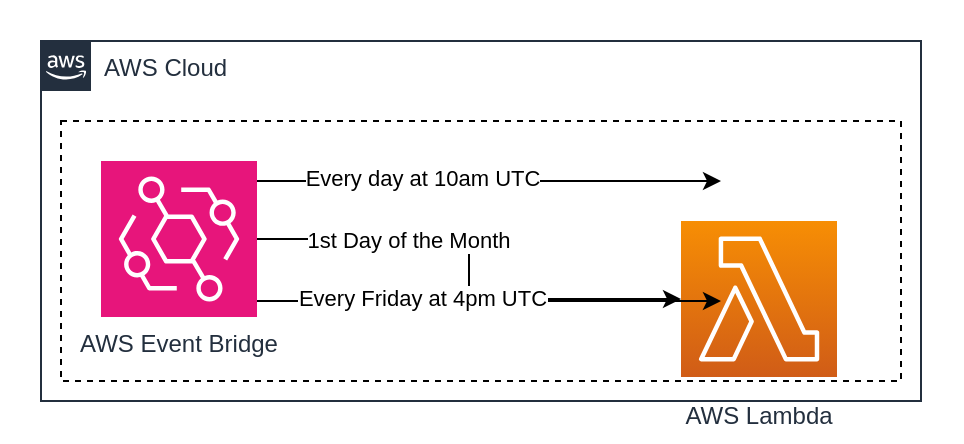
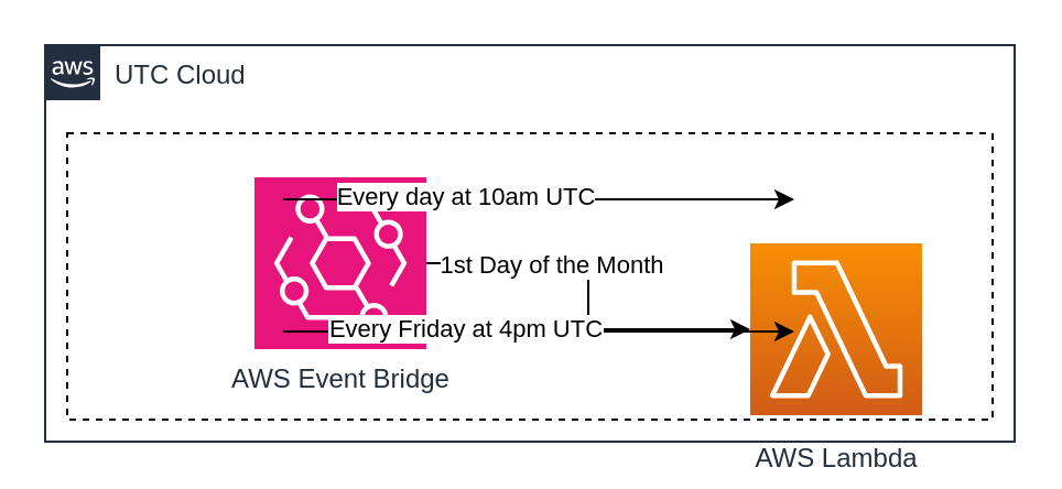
  <mxCell id="0" />
  <mxCell id="1" parent="0" />
- <mxCell id="2" value="AWS Cloud" style="points=[[0,0],[0.25,0],[0.5,0],[0.75,0],[1,0],[1,0.25],[1,0.5],[1,0.75],[1,1],[0.75,1],[0.5,1],[0.25,1],[0,1],[0,0.75],[0,0.5],[0,0.25]];outlineConnect=0;gradientColor=none;html=1;whiteSpace=wrap;fontSize=12;fontStyle=0;shape=mxgraph.aws4.group;grIcon=mxgraph.aws4.group_aws_cloud_alt;strokeColor=#232F3E;fillColor=none;verticalAlign=top;align=left;spacingLeft=30;fontColor=#232F3E;dashed=0;labelBackgroundColor=#ffffff;container=1;pointerEvents=0;collapsible=0;recursiveResize=0;" parent="1" vertex="1"><mxGeometry x="20" y="20" width="440" height="180" as="geometry" /></mxCell>
+ <mxCell id="2" value="UTC Cloud" style="points=[[0,0],[0.25,0],[0.5,0],[0.75,0],[1,0],[1,0.25],[1,0.5],[1,0.75],[1,1],[0.75,1],[0.5,1],[0.25,1],[0,1],[0,0.75],[0,0.5],[0,0.25]];outlineConnect=0;gradientColor=none;html=1;whiteSpace=wrap;fontSize=12;fontStyle=0;shape=mxgraph.aws4.group;grIcon=mxgraph.aws4.group_aws_cloud_alt;strokeColor=#232F3E;fillColor=none;verticalAlign=top;align=left;spacingLeft=30;fontColor=#232F3E;dashed=0;labelBackgroundColor=#ffffff;container=1;pointerEvents=0;collapsible=0;recursiveResize=0;" parent="1" vertex="1"><mxGeometry x="20" y="20" width="440" height="180" as="geometry" /></mxCell>
  <mxCell id="3" value="" style="rounded=0;whiteSpace=wrap;html=1;labelBackgroundColor=none;fillColor=none;dashed=1;container=1;pointerEvents=0;collapsible=0;recursiveResize=0;align=center;verticalAlign=top;" parent="2" vertex="1"><mxGeometry x="10" y="40" width="420" height="130" as="geometry" /></mxCell>
  <mxCell id="4" style="edgeStyle=orthogonalEdgeStyle;rounded=0;orthogonalLoop=1;jettySize=auto;html=1;" edge="1" parent="3" source="6" target="7"><mxGeometry relative="1" as="geometry" /></mxCell>
  <mxCell id="5" value="1st Day of the Month" style="edgeLabel;html=1;align=center;verticalAlign=middle;resizable=0;points=[];" vertex="1" connectable="0" parent="4"><mxGeometry x="-0.405" y="2" relative="1" as="geometry"><mxPoint x="3" y="2" as="offset" /></mxGeometry></mxCell>
- <mxCell id="6" value="AWS Event Bridge" style="sketch=0;points=[[0,0,0],[0.25,0,0],[0.5,0,0],[0.75,0,0],[1,0,0],[0,1,0],[0.25,1,0],[0.5,1,0],[0.75,1,0],[1,1,0],[0,0.25,0],[0,0.5,0],[0,0.75,0],[1,0.25,0],[1,0.5,0],[1,0.75,0]];outlineConnect=0;fontColor=#232F3E;fillColor=#E7157B;strokeColor=#ffffff;dashed=0;verticalLabelPosition=bottom;verticalAlign=top;align=center;html=1;fontSize=12;fontStyle=0;aspect=fixed;shape=mxgraph.aws4.resourceIcon;resIcon=mxgraph.aws4.eventbridge;" vertex="1" parent="3"><mxGeometry x="20" y="20" width="78" height="78" as="geometry" /></mxCell>
+ <mxCell id="6" value="AWS Event Bridge" style="sketch=0;points=[[0,0,0],[0.25,0,0],[0.5,0,0],[0.75,0,0],[1,0,0],[0,1,0],[0.25,1,0],[0.5,1,0],[0.75,1,0],[1,1,0],[0,0.25,0],[0,0.5,0],[0,0.75,0],[1,0.25,0],[1,0.5,0],[1,0.75,0]];outlineConnect=0;fontColor=#232F3E;fillColor=#E7157B;strokeColor=#ffffff;dashed=0;verticalLabelPosition=bottom;verticalAlign=top;align=center;html=1;fontSize=12;fontStyle=0;aspect=fixed;shape=mxgraph.aws4.resourceIcon;resIcon=mxgraph.aws4.eventbridge;" vertex="1" parent="3"><mxGeometry x="85" y="20" width="78" height="78" as="geometry" /></mxCell>
  <mxCell id="7" value="AWS Lambda" style="outlineConnect=0;fontColor=#232F3E;gradientColor=#F78E04;gradientDirection=north;fillColor=#D05C17;strokeColor=#ffffff;dashed=0;verticalLabelPosition=bottom;verticalAlign=top;align=center;html=1;fontSize=12;fontStyle=0;aspect=fixed;shape=mxgraph.aws4.resourceIcon;resIcon=mxgraph.aws4.lambda;labelBackgroundColor=#ffffff;spacingTop=6;" vertex="1" parent="3"><mxGeometry x="310" y="50" width="78" height="78" as="geometry" /></mxCell>
  <mxCell id="8" style="edgeStyle=orthogonalEdgeStyle;rounded=0;orthogonalLoop=1;jettySize=auto;html=1;" edge="1" parent="3"><mxGeometry relative="1" as="geometry"><mxPoint x="98" y="90" as="sourcePoint" /><mxPoint x="330" y="90" as="targetPoint" /></mxGeometry></mxCell>
  <mxCell id="9" value="Every Friday at 4pm UTC" style="edgeLabel;html=1;align=center;verticalAlign=middle;resizable=0;points=[];" vertex="1" connectable="0" parent="8"><mxGeometry x="-0.405" y="2" relative="1" as="geometry"><mxPoint x="13" as="offset" /></mxGeometry></mxCell>
  <mxCell id="10" style="edgeStyle=orthogonalEdgeStyle;rounded=0;orthogonalLoop=1;jettySize=auto;html=1;" edge="1" parent="3"><mxGeometry relative="1" as="geometry"><mxPoint x="98" y="30" as="sourcePoint" /><mxPoint x="330" y="30" as="targetPoint" /></mxGeometry></mxCell>
  <mxCell id="11" value="Every day at 10am UTC" style="edgeLabel;html=1;align=center;verticalAlign=middle;resizable=0;points=[];" vertex="1" connectable="0" parent="10"><mxGeometry x="-0.405" y="2" relative="1" as="geometry"><mxPoint x="13" as="offset" /></mxGeometry></mxCell>
